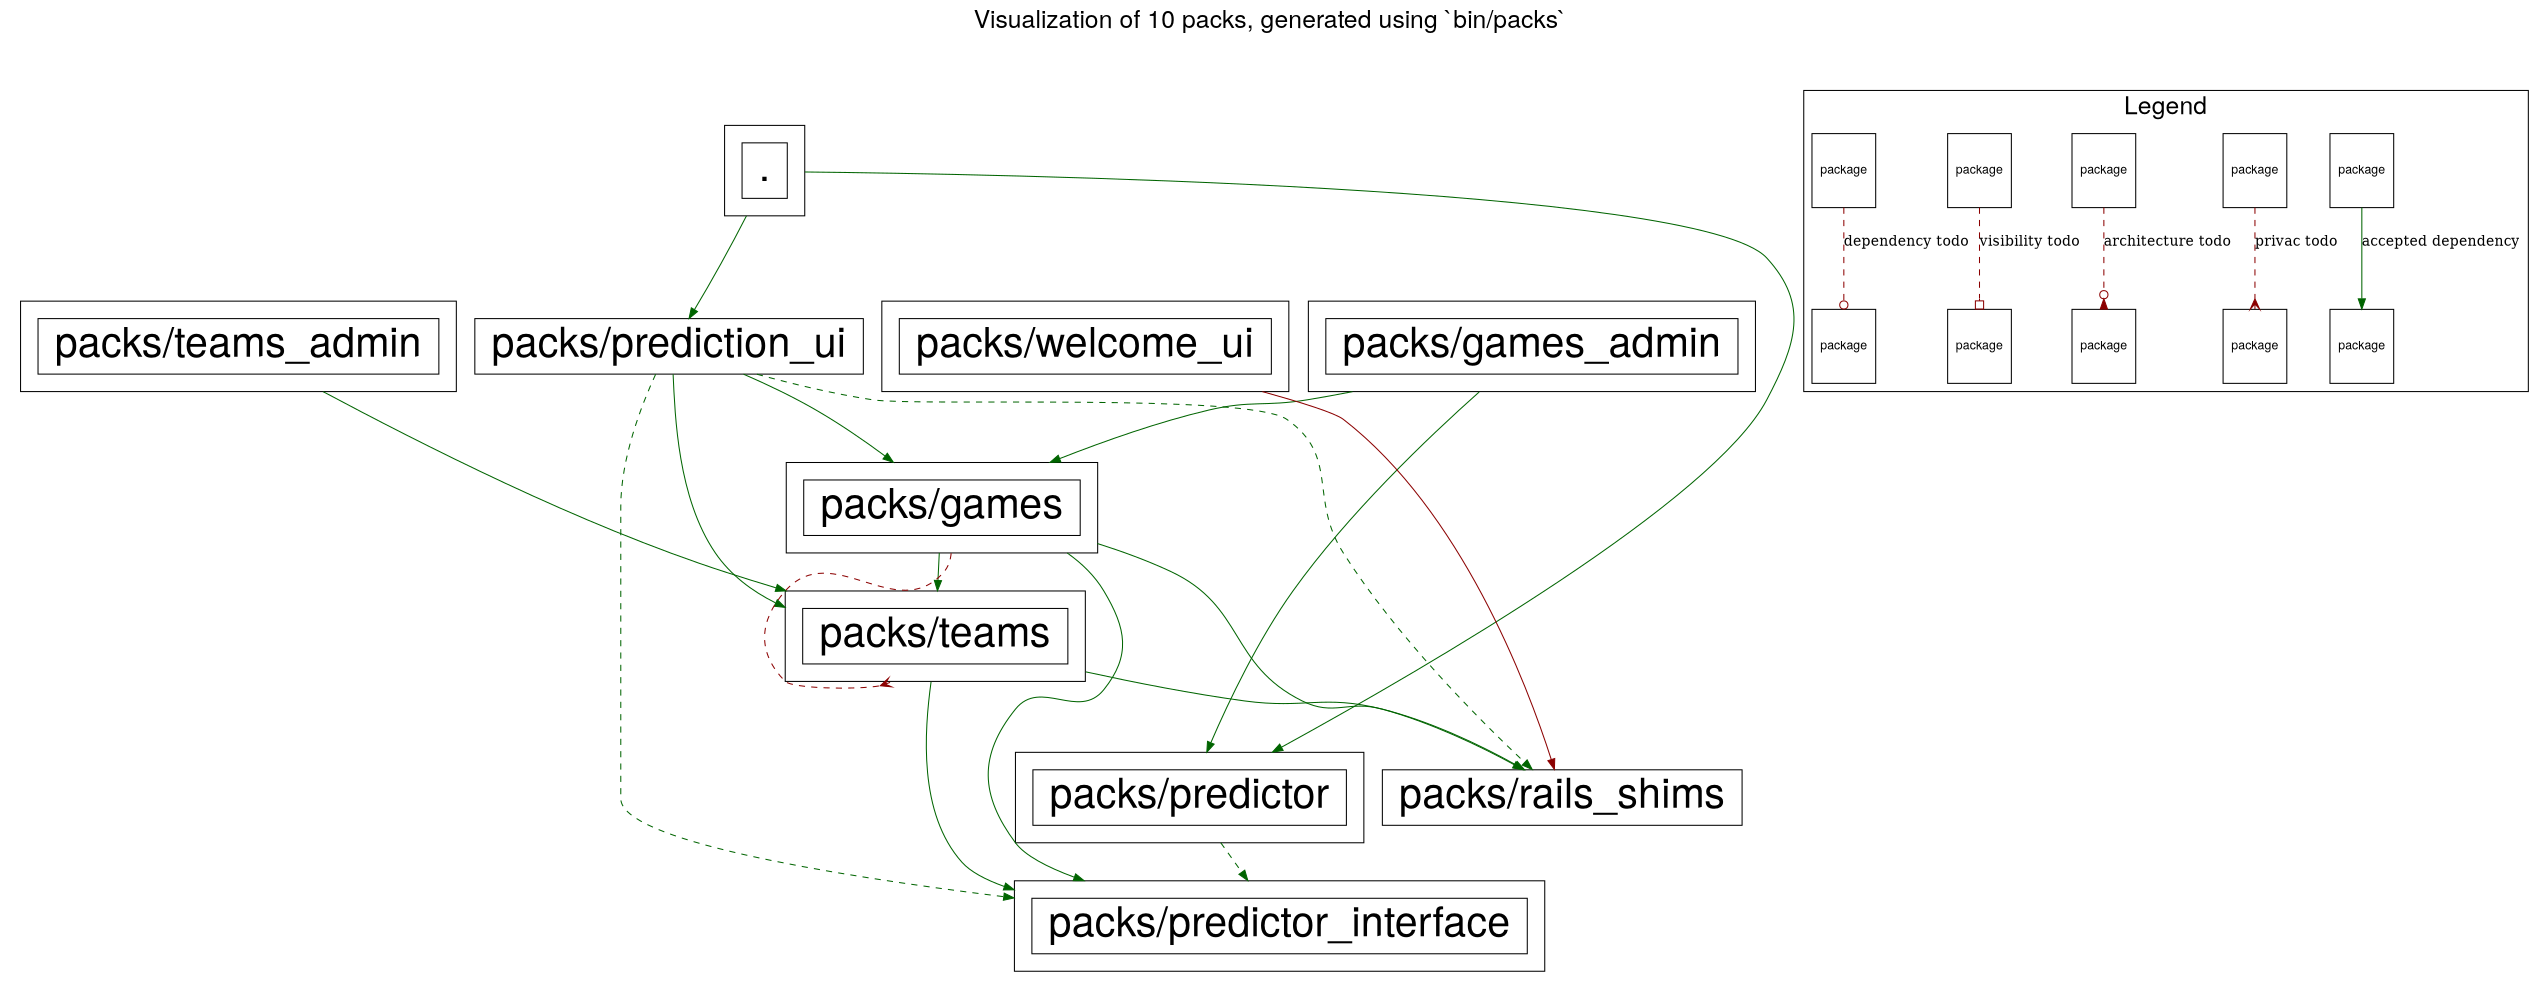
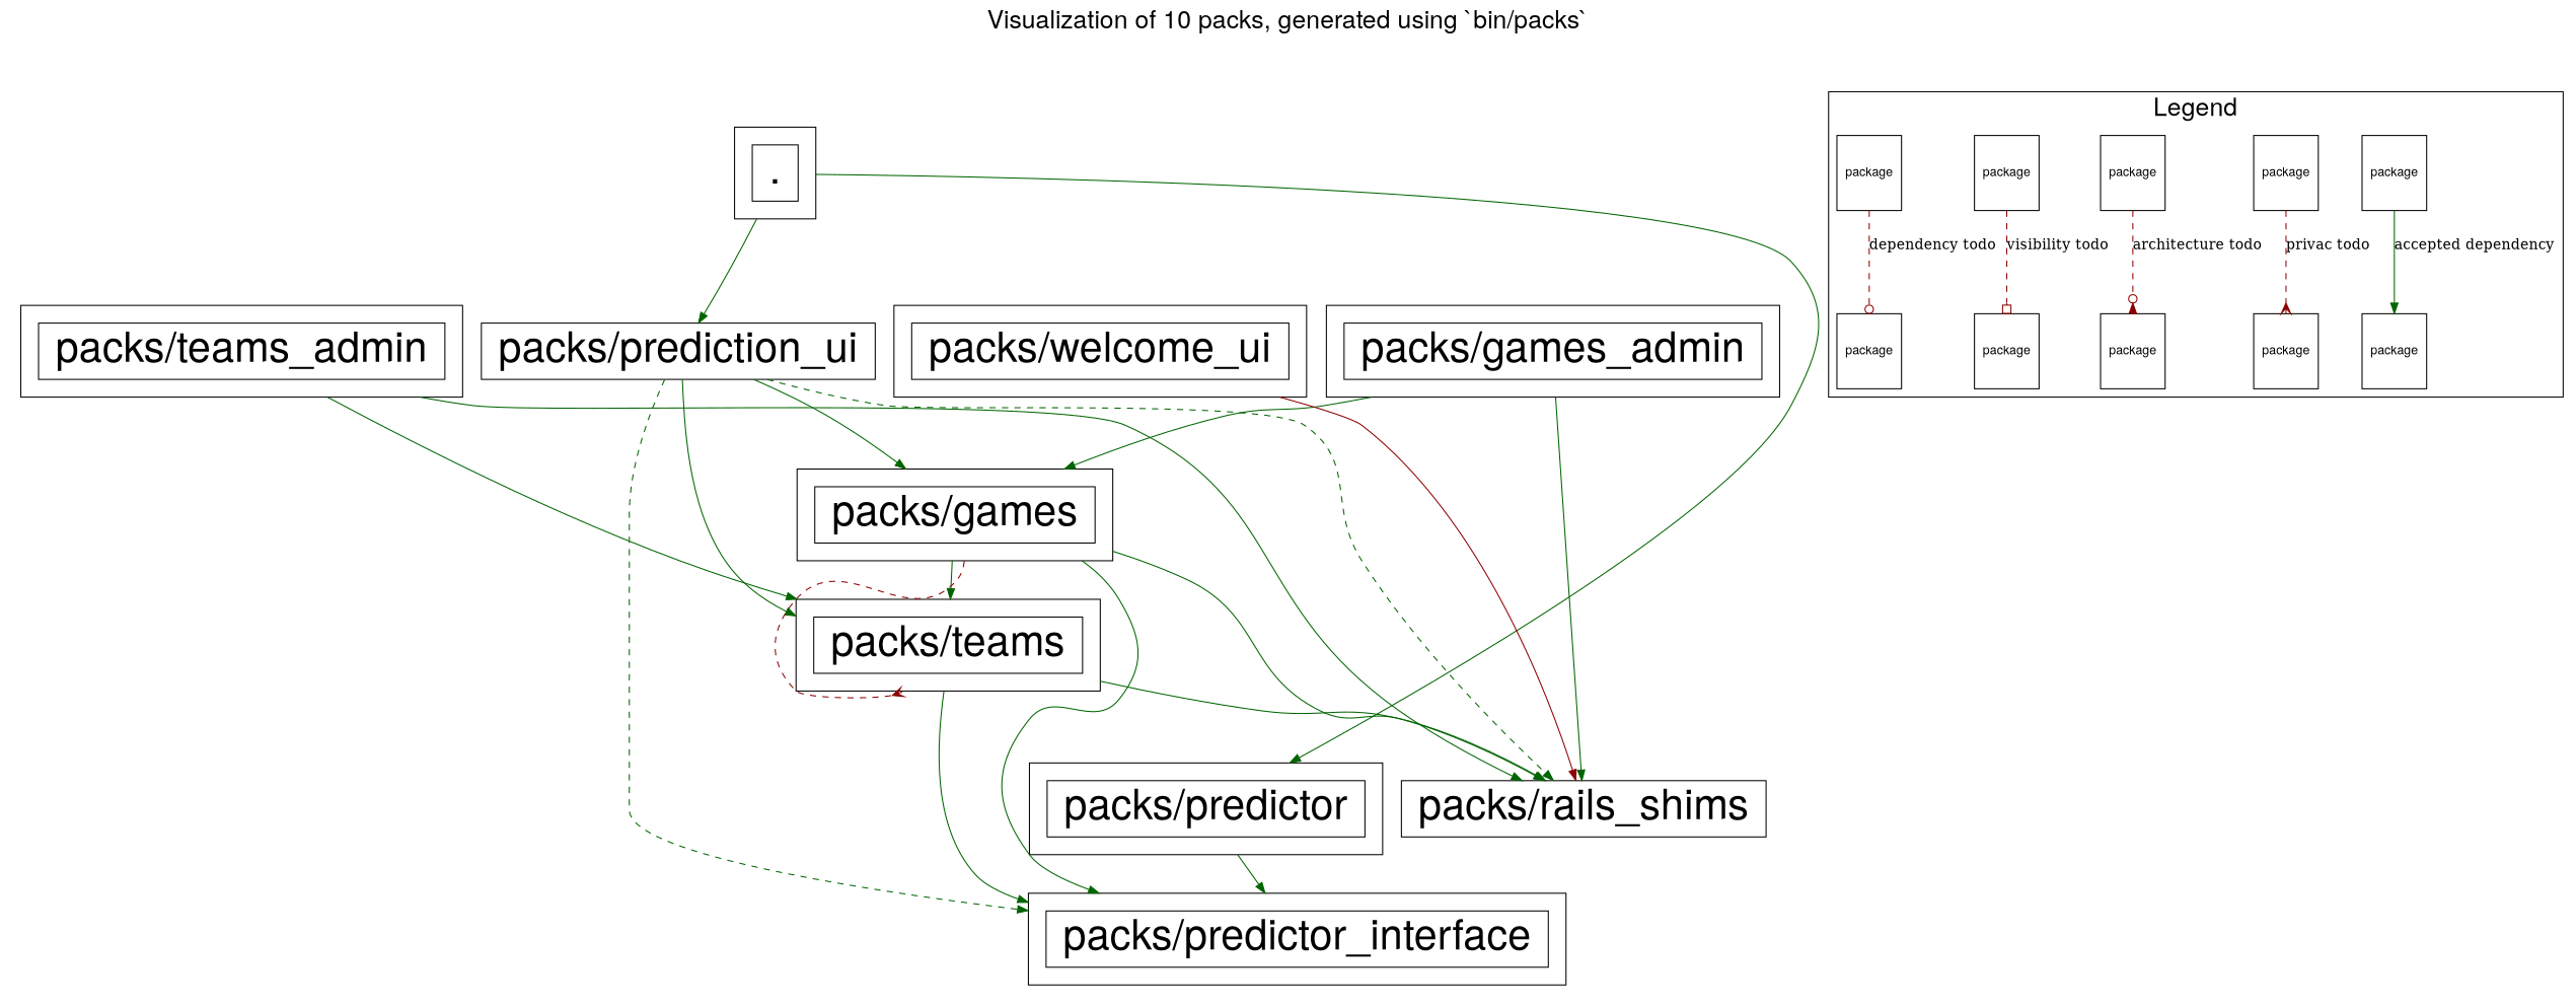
  digraph {
    fontname="Helvetica,Arial,sans-serif"
    fontsize=24
    label="Visualization of 10 packs, generated using `bin/packs`"
    labelloc=t
    rankdir=TD
    node [color=black fillcolor=white fontcolor=black fontname="Helvetica,Arial,sans-serif" fontsize=40.0 shape=plain style=filled]
    edge [style=invis]
    n1 [height=1.0 label=<                 <table border='0' cellborder='1' cellspacing='0' cellpadding='16'><tr><td>                   <table border='0' cellborder='1' cellspacing='0' cellpadding='4'>                     <tr> <td port='private'> . </td> </tr>                   </table>                 </td></tr></table>               >]
    n2 [height=1.0 label=<                 <table border='0' cellborder='1' cellspacing='0' cellpadding='4'>                   <tr> <td align='left'> packs/prediction_ui </td> </tr>                 </table>               >]
    n3 [height=1.0 label=<                 <table border='0' cellborder='1' cellspacing='0' cellpadding='16'><tr><td>                   <table border='0' cellborder='1' cellspacing='0' cellpadding='4'>                     <tr> <td port='private'> packs/games_admin </td> </tr>                   </table>                 </td></tr></table>               >]
    n4 [height=1.0 label=<                 <table border='0' cellborder='1' cellspacing='0' cellpadding='16'><tr><td>                   <table border='0' cellborder='1' cellspacing='0' cellpadding='4'>                     <tr> <td port='private'> packs/teams_admin </td> </tr>                   </table>                 </td></tr></table>               >]
    n5 [height=1.0 label=<                 <table border='0' cellborder='1' cellspacing='0' cellpadding='16'><tr><td>                   <table border='0' cellborder='1' cellspacing='0' cellpadding='4'>                     <tr> <td port='private'> packs/welcome_ui </td> </tr>                   </table>                 </td></tr></table>               >]
    n6 [height=1.0 label=<                 <table border='0' cellborder='1' cellspacing='0' cellpadding='16'><tr><td>                   <table border='0' cellborder='1' cellspacing='0' cellpadding='4'>                     <tr> <td port='private'> packs/games </td> </tr>                   </table>                 </td></tr></table>               >]
    n7 [height=1.0 label=<                 <table border='0' cellborder='1' cellspacing='0' cellpadding='16'><tr><td>                   <table border='0' cellborder='1' cellspacing='0' cellpadding='4'>                     <tr> <td port='private'> packs/teams </td> </tr>                   </table>                 </td></tr></table>               >]
    n8 [height=1.0 label=<                 <table border='0' cellborder='1' cellspacing='0' cellpadding='16'><tr><td>                   <table border='0' cellborder='1' cellspacing='0' cellpadding='4'>                     <tr> <td port='private'> packs/predictor_interface </td> </tr>                   </table>                 </td></tr></table>               >]
    n9 [height=1.0 label=<                 <table border='0' cellborder='1' cellspacing='0' cellpadding='4'>                   <tr> <td align='left'> packs/rails_shims </td> </tr>                 </table>               >]
    n10 [height=1.0 label=<                 <table border='0' cellborder='1' cellspacing='0' cellpadding='16'><tr><td>                   <table border='0' cellborder='1' cellspacing='0' cellpadding='4'>                     <tr> <td port='private'> packs/predictor </td> </tr>                   </table>                 </td></tr></table>               >]
    n11 [fontsize=12 height=1.0 label=package shape=box]
    n12 [fontsize=12 height=1.0 label=package shape=box]
    n13 [fontsize=12 height=1.0 label=package shape=box]
    n14 [fontsize=12 height=1.0 label=package shape=box]
    n15 [fontsize=12 height=1.0 label=package shape=box]
    n16 [fontsize=12 height=1.0 label=package shape=box]
    n17 [fontsize=12 height=1.0 label=package shape=box]
    n18 [fontsize=12 height=1.0 label=package shape=box]
    n19 [fontsize=12 height=1.0 label=package shape=box]
    n20 [fontsize=12 height=1.0 label=package shape=box]
    subgraph sub_1 {
      cluster=true
      color=darkgrey
      fillcolor=lightblue
      label=app
      rank=0
      shape=box
      style=filled
      n1
    }
    subgraph sub_2 {
      cluster=true
      color=darkgrey
      fillcolor=lightblue
      label=UI
      rank=1
      shape=box
      style=filled
      n2
      n3
      n4
      n5
    }
    subgraph sub_3 {
      cluster=true
      color=darkgrey
      fillcolor=lightblue
      label=data
      rank=2
      shape=box
      style=filled
      n6
      n7
    }
    subgraph sub_4 {
      cluster=true
      color=darkgrey
      fillcolor=lightblue
      label=utility
      rank=3
      shape=box
      style=filled
      n8
      n9
      n10
    }
    subgraph sub_5 {
      color=darkgrey
      fillcolor=lightblue
      shape=box
      style=filled
    }
    subgraph cluster_6 {
      label=Legend
      n11
      n12
      n13
      n14
      n15
      n16
      n17
      n18
      n19
      n20
    }
    n1 -> n2
    n1 -> n2 [color=darkgreen style=""]
    n1 -> n3
    n1 -> n4
    n1 -> n5
    n1 -> n10 [color=darkgreen style=""]
    n2 -> n6
    n2 -> n6 [color=darkgreen style=""]
    n2 -> n7
    n2 -> n7 [color=darkgreen style=""]
    n2 -> n8 [color=darkgreen style=dashed]
    n2 -> n9 [color=darkgreen style=dashed]
    n3 -> n6
    n3 -> n6 [color=darkgreen style=""]
    n3 -> n7
-   n3 -> n10 [color=darkgreen style=""]
+   n3 -> n9 [color=darkgreen style=""]
    n4 -> n6
    n4 -> n7
    n4 -> n7 [color=darkgreen style=""]
+   n4 -> n9 [color=darkgreen style=""]
    n5 -> n6
    n5 -> n7
    n5 -> n9 [color=darkred style=""]
    n6 -> n7 [color=darkgreen style=""]
    n6 -> n7 [arrowhead=crow color=darkred constraint=false headport=sw penwidth=1 style=dashed]
    n6 -> n8
    n6 -> n8 [color=darkgreen style=""]
    n6 -> n9
    n6 -> n9 [color=darkgreen style=""]
    n6 -> n10
    n7 -> n8
    n7 -> n8 [color=darkgreen style=""]
    n7 -> n9
    n7 -> n9 [color=darkgreen style=""]
    n7 -> n10
-   n10 -> n8 [color=darkgreen style=dashed]
+   n10 -> n8 [color=darkgreen style=""]
    n11 -> n12 [color=darkgreen label="accepted dependency" style=""]
    n13 -> n14 [arrowhead=crow color=darkred label="privac todo" style=dashed]
    n15 -> n16 [arrowhead=invodot color=darkred label="architecture todo" style=dashed]
    n17 -> n18 [arrowhead=obox color=darkred label="visibility todo" style=dashed]
    n19 -> n20 [arrowhead=odot color=darkred label="dependency todo" style=dashed]
  }
